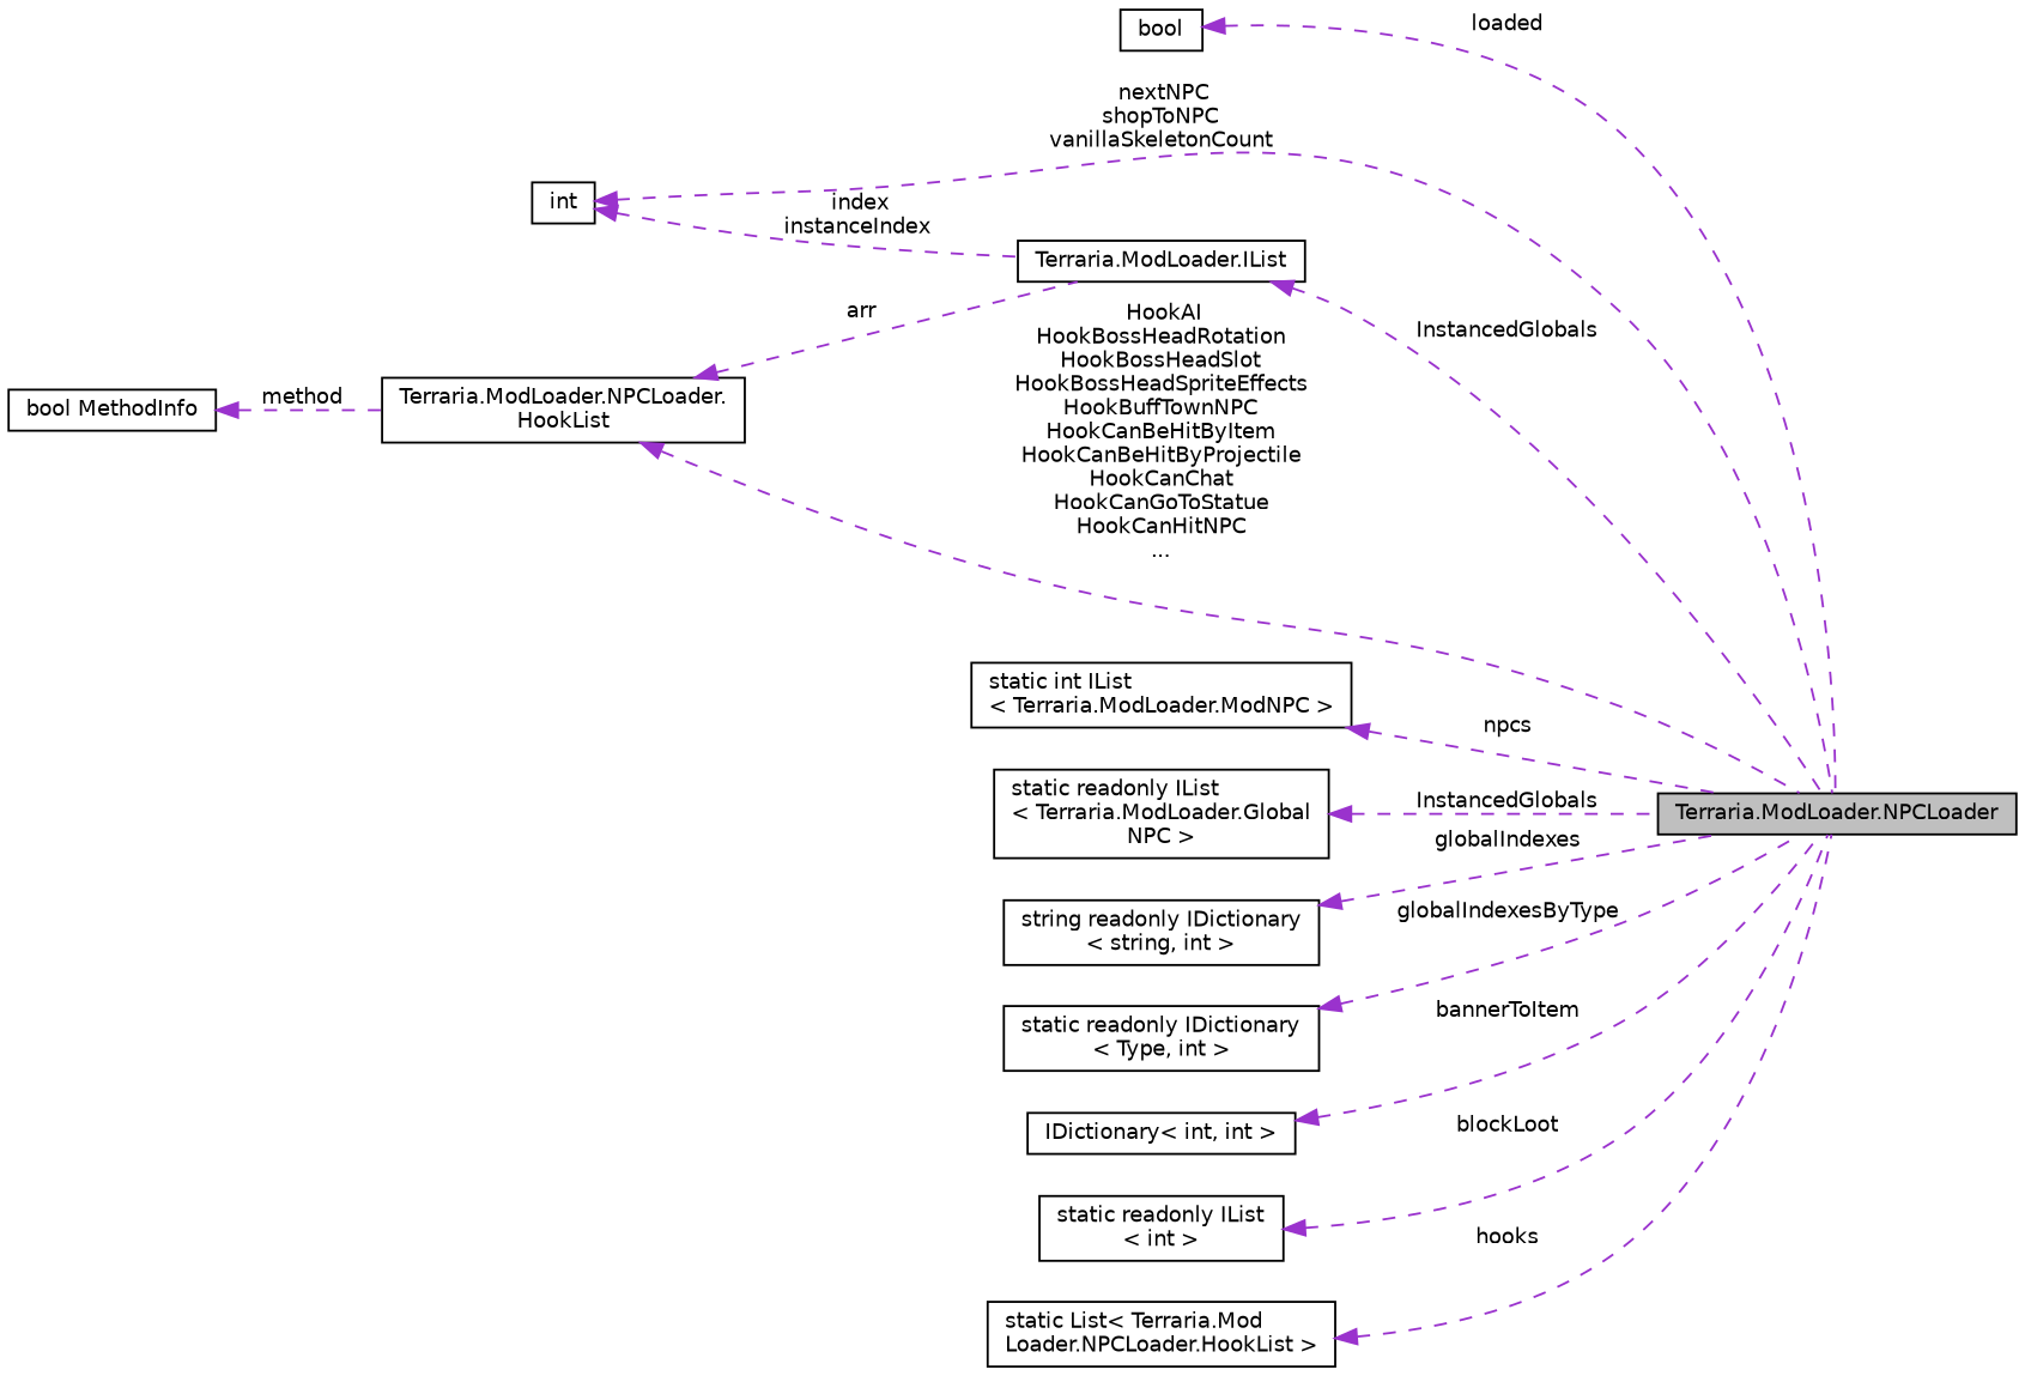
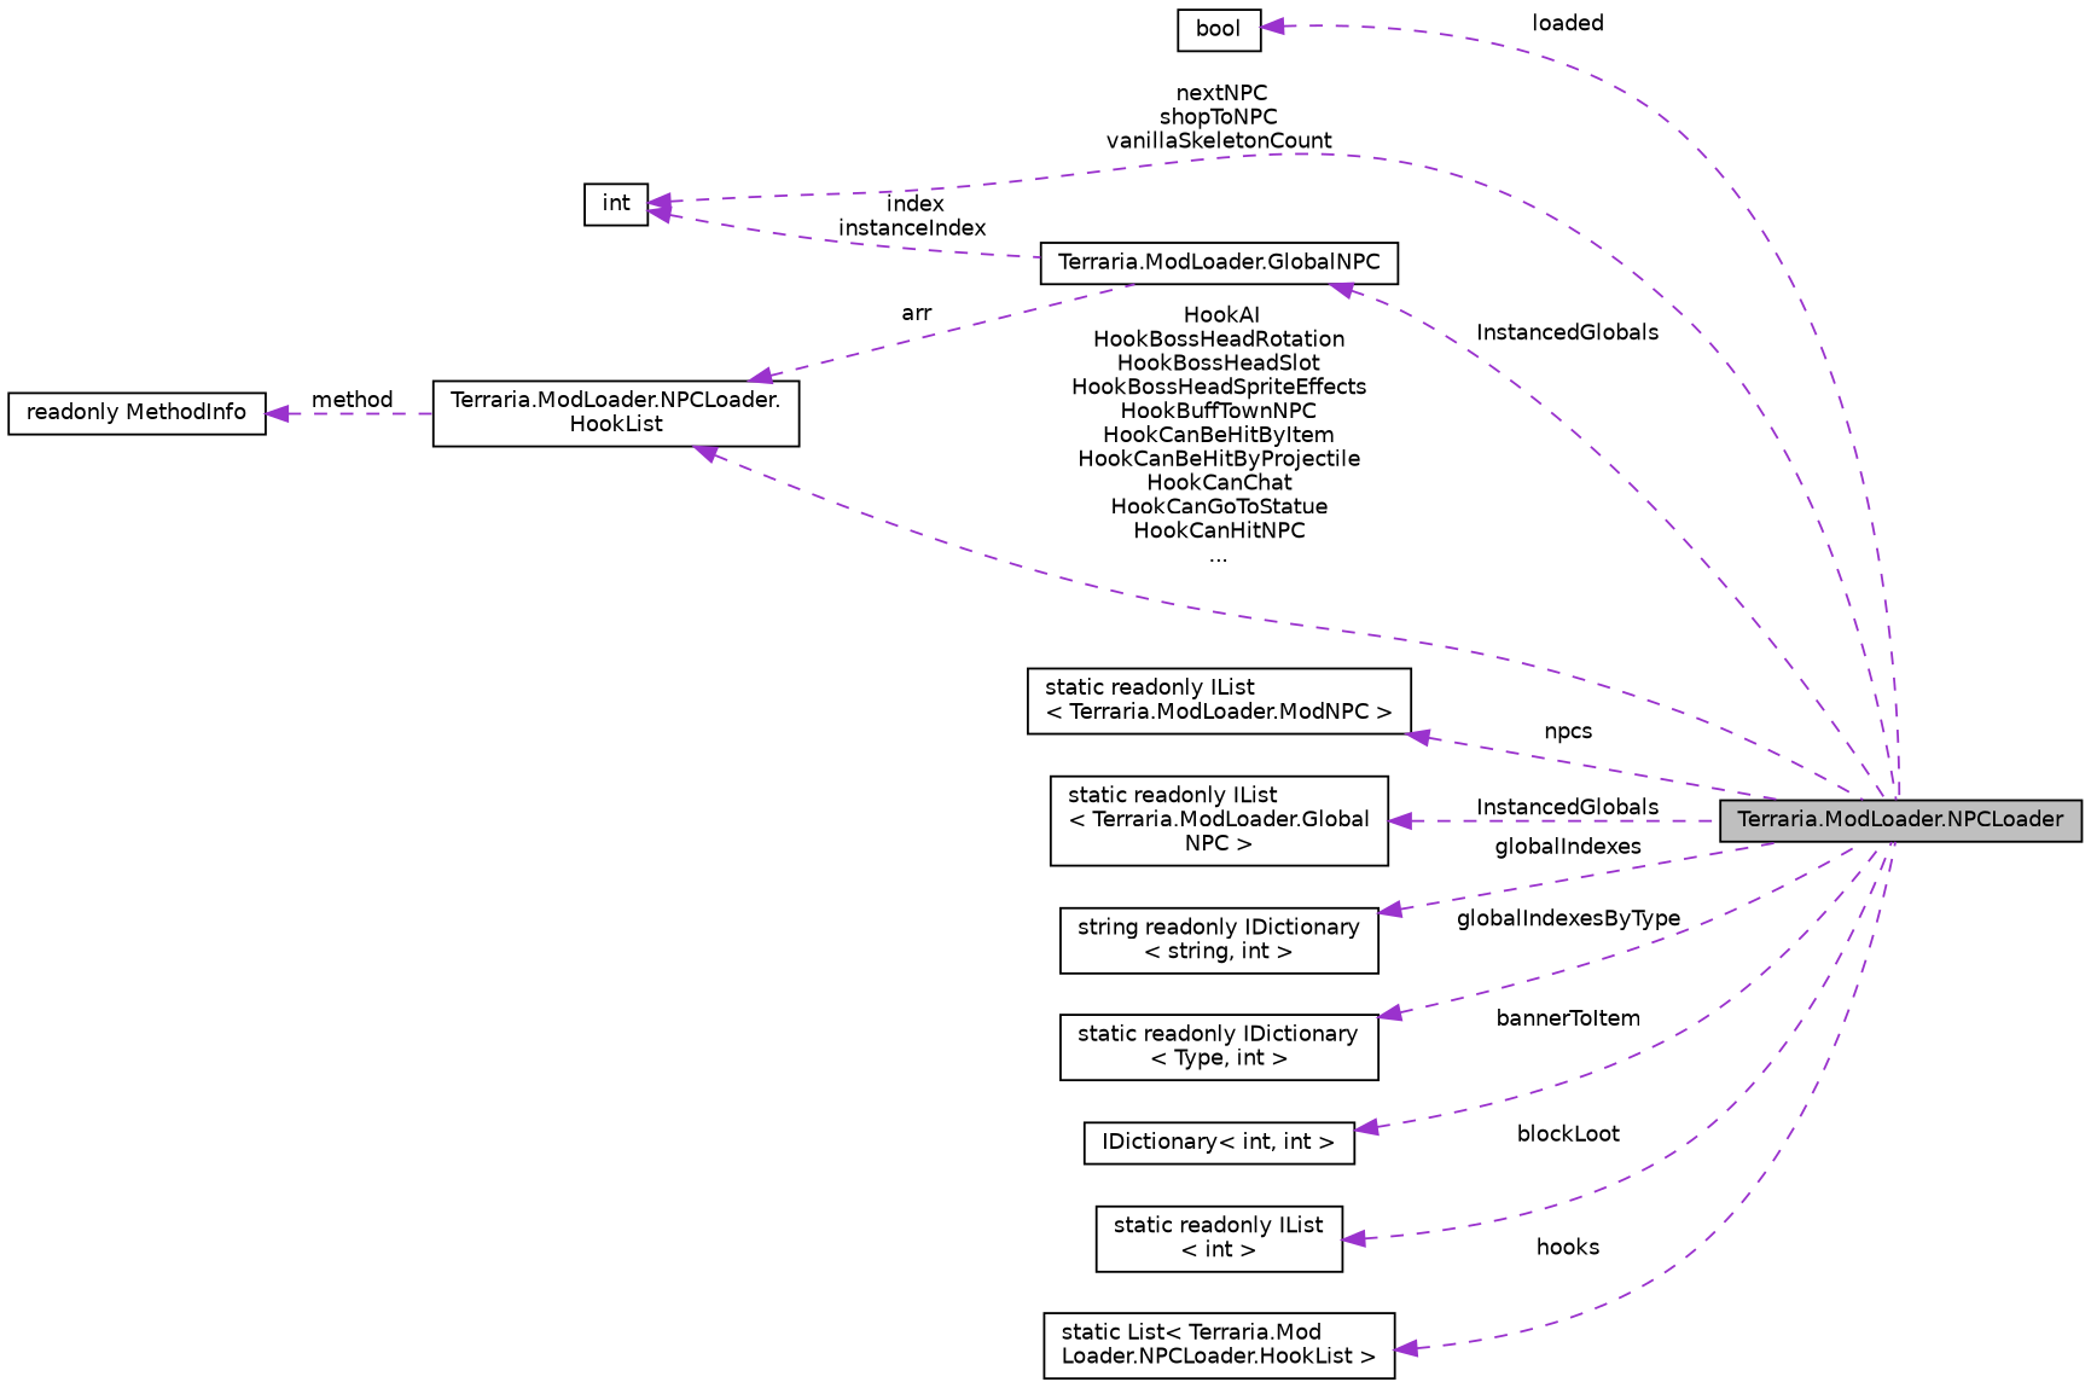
  digraph {
    rankdir=LR
    node [color=black fillcolor=white fontname=Helvetica fontsize=10 shape=record style=filled]
    edge [color=darkorchid3 dir=back fontname=Helvetica fontsize=10 labelfontname=Helvetica labelfontsize=10 style=dashed]
    n1 [fillcolor=grey75 fontcolor=black height=0.2 label="Terraria.ModLoader.NPCLoader" width=0.4]
    n2 [height=0.2 label=bool width=0.4]
    n3 [height=0.2 label=int width=0.4]
-   n4 [height=0.2 label="Terraria.ModLoader.IList" width=0.4]
-   n5 [height=0.2 label="static int IList\l\< Terraria.ModLoader.ModNPC \>" width=0.4]
+   n4 [height=0.2 label="Terraria.ModLoader.GlobalNPC" width=0.4]
+   n5 [height=0.2 label="static readonly IList\l\< Terraria.ModLoader.ModNPC \>" width=0.4]
    n6 [height=0.2 label="static readonly IList\l\< Terraria.ModLoader.Global\lNPC \>" width=0.4]
    n7 [height=0.2 label="Terraria.ModLoader.NPCLoader.\lHookList" width=0.4]
    n8 [height=0.2 label="string readonly IDictionary\l\< string, int \>" width=0.4]
    n9 [height=0.2 label="static readonly IDictionary\l\< Type, int \>" width=0.4]
    n10 [height=0.2 label="IDictionary\< int, int \>" width=0.4]
    n11 [height=0.2 label="static readonly IList\l\< int \>" width=0.4]
    n12 [height=0.2 label="static List\< Terraria.Mod\lLoader.NPCLoader.HookList \>" width=0.4]
-   n13 [height=0.2 label="bool MethodInfo" width=0.4]
+   n13 [height=0.2 label="readonly MethodInfo" width=0.4]
    n2 -> n1 [label=" loaded"]
    n3 -> n1 [label=" nextNPC\nshopToNPC\nvanillaSkeletonCount"]
    n3 -> n4 [label=" index\ninstanceIndex"]
    n4 -> n1 [label=" InstancedGlobals"]
    n5 -> n1 [label=" npcs"]
    n6 -> n1 [label=" InstancedGlobals"]
    n7 -> n1 [label=" HookAI\nHookBossHeadRotation\nHookBossHeadSlot\nHookBossHeadSpriteEffects\nHookBuffTownNPC\nHookCanBeHitByItem\nHookCanBeHitByProjectile\nHookCanChat\nHookCanGoToStatue\nHookCanHitNPC\n..."]
    n7 -> n4 [label=" arr"]
    n8 -> n1 [label=" globalIndexes"]
    n9 -> n1 [label=" globalIndexesByType"]
    n10 -> n1 [label=" bannerToItem"]
    n11 -> n1 [label=" blockLoot"]
    n12 -> n1 [label=" hooks"]
    n13 -> n7 [label=" method"]
  }
